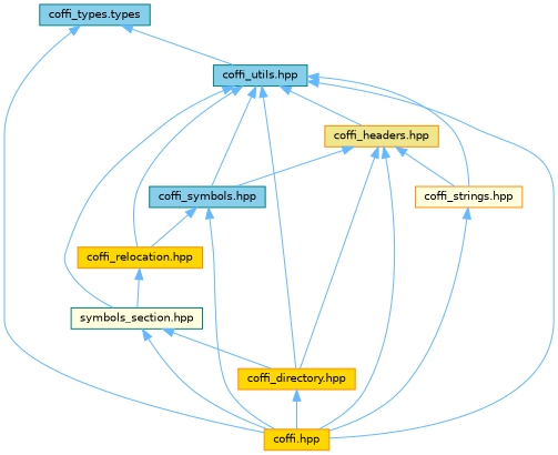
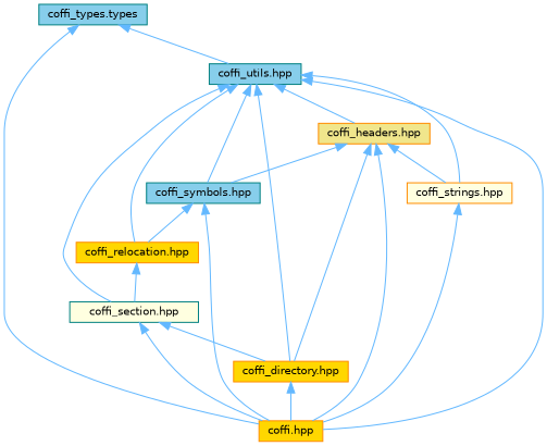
  digraph {
    node [color=darkorange fillcolor=skyblue fontname=Helvetica fontsize=10 shape=box style=filled]
    edge [color=steelblue1 dir=back fontname=Helvetica fontsize=10 labelfontname=Helvetica labelfontsize=10 style=solid]
    n1 [color=teal fontcolor=black height=0.2 label="coffi_types.types" width=0.4]
    n2 [fillcolor=gold height=0.2 label="coffi.hpp" width=0.4]
    n3 [color=teal height=0.2 label="coffi_utils.hpp" width=0.4]
    n4 [fillcolor=gold height=0.2 label="coffi_directory.hpp" width=0.4]
    n5 [fillcolor=khaki height=0.2 label="coffi_headers.hpp" width=0.4]
    n6 [fillcolor=lightyellow height=0.2 label="coffi_strings.hpp" width=0.4]
    n7 [color=teal height=0.2 label="coffi_symbols.hpp" width=0.4]
    n8 [fillcolor=gold height=0.2 label="coffi_relocation.hpp" width=0.4]
-   n9 [color=teal fillcolor=lightyellow height=0.2 label="symbols_section.hpp" width=0.4]
+   n9 [color=teal fillcolor=lightyellow height=0.2 label="coffi_section.hpp" width=0.4]
    n1 -> n2
    n1 -> n3
    n3 -> n2
    n3 -> n4
    n3 -> n5
    n3 -> n6
    n3 -> n7
    n3 -> n8
    n3 -> n9
    n4 -> n2
    n5 -> n2
    n5 -> n4
    n5 -> n6
    n5 -> n7
    n6 -> n2
    n7 -> n2
    n7 -> n8
    n8 -> n9
    n9 -> n2
    n9 -> n4
  }
